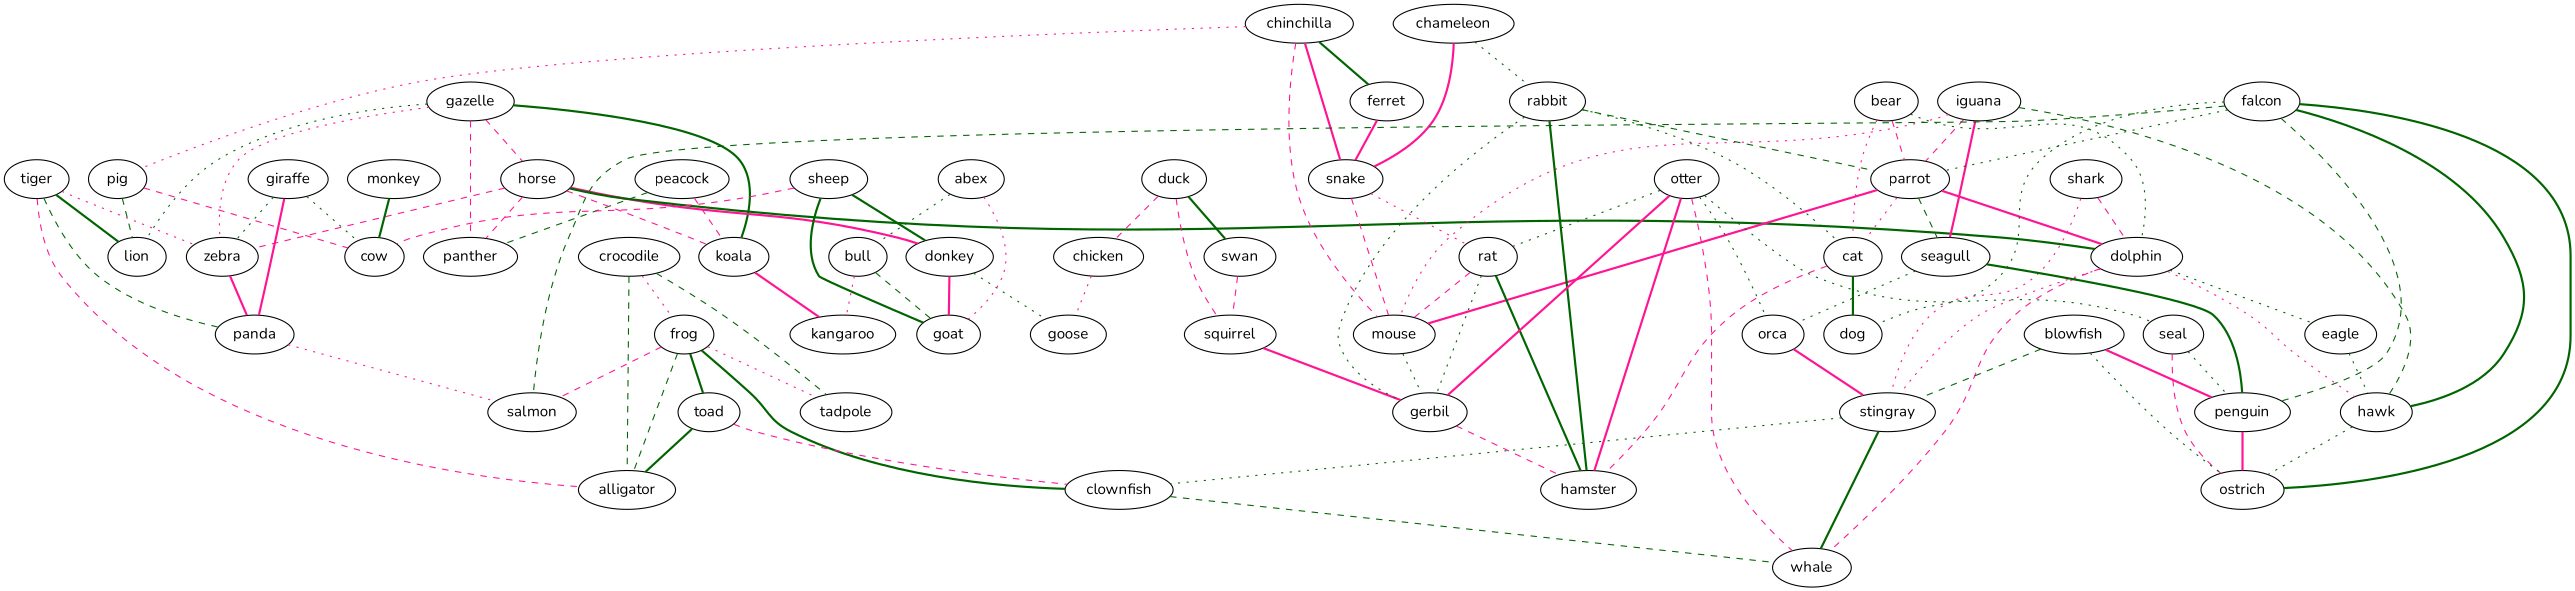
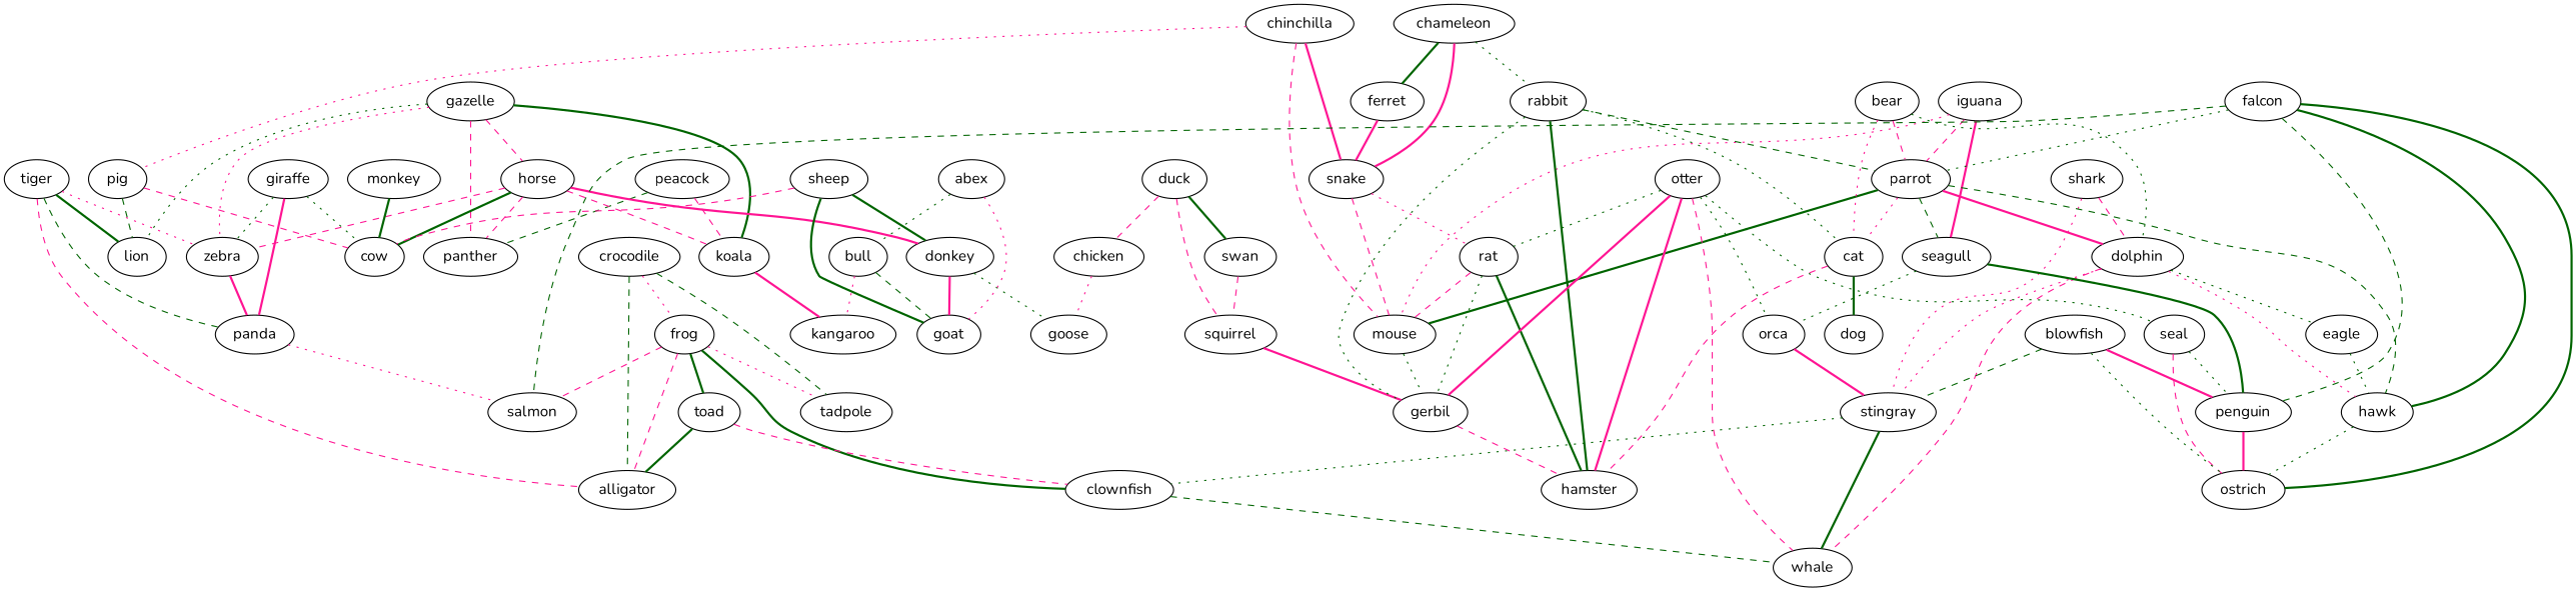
  strict graph {
    fontname=Nunito
    node [fontname=Nunito]
    edge [color=deeppink fontname=Nunito style=dashed weight=1]
    peacock
    panther
    koala
    kangaroo
    gazelle
    horse
    lion
    zebra
    donkey
    cow
    panda
    shark
    dolphin
    stingray
    hawk
    whale
    eagle
    clownfish
    abex
    bull
    goat
    crocodile
    frog
    tadpole
    alligator
    toad
    salmon
    mouse
    gerbil
    duck
    chicken
    swan
    squirrel
    goose
    iguana
    parrot
    seagull
    cat
    penguin
    orca
    sheep
    monkey
    chinchilla
    ferret
    snake
    pig
    rat
    hamster
    chameleon
    rabbit
    bear
    dog
    tiger
    giraffe
    falcon
    ostrich
    otter
    seal
    blowfish
    peacock -- panther [color=darkgreen]
    peacock -- koala
    koala -- kangaroo [style=bold]
    gazelle -- panther
    gazelle -- koala [color=darkgreen style=bold]
    gazelle -- horse
    gazelle -- lion [color=darkgreen style=dotted]
    gazelle -- zebra [style=dotted]
    horse -- panther
    horse -- koala
    horse -- zebra
    horse -- donkey [style=bold]
-   horse -- dolphin [color=darkgreen style=bold]
+   horse -- cow [color=darkgreen style=bold]
    zebra -- panda [style=bold]
    donkey -- goat [style=bold]
    donkey -- goose [color=darkgreen style=dotted]
    panda -- salmon [style=dotted]
    shark -- dolphin
    shark -- stingray [style=dotted]
    dolphin -- stingray [style=dotted]
    dolphin -- hawk [style=dotted]
    dolphin -- whale
    dolphin -- eagle [color=darkgreen style=dotted]
    stingray -- whale [color=darkgreen style=bold]
    stingray -- clownfish [color=darkgreen style=dotted]
    hawk -- ostrich [color=darkgreen style=dotted]
    eagle -- hawk [color=darkgreen style=dotted]
    clownfish -- whale [color=darkgreen]
    abex -- bull [color=darkgreen style=dotted]
    abex -- goat [style=dotted]
    bull -- kangaroo [style=dotted]
    bull -- goat [color=darkgreen]
    crocodile -- frog [style=dotted]
    crocodile -- tadpole [color=darkgreen]
    crocodile -- alligator [color=darkgreen]
    frog -- clownfish [color=darkgreen style=bold]
    frog -- tadpole [style=dotted]
-   frog -- alligator [color=darkgreen]
+   frog -- alligator
    frog -- toad [color=darkgreen style=bold]
    frog -- salmon
    toad -- clownfish
    toad -- alligator [color=darkgreen style=bold]
    mouse -- gerbil [color=darkgreen style=dotted]
    gerbil -- hamster
    duck -- chicken
    duck -- swan [color=darkgreen style=bold]
    duck -- squirrel
    chicken -- goose [style=dotted]
    swan -- squirrel
    squirrel -- gerbil [style=bold]
    iguana -- mouse [style=dotted]
    iguana -- parrot
    iguana -- seagull [style=bold]
    parrot -- dolphin [style=bold]
-   iguana -- hawk [color=darkgreen]
-   parrot -- mouse [style=bold]
+   parrot -- hawk [color=darkgreen]
+   parrot -- mouse [color=darkgreen style=bold]
    parrot -- seagull [color=darkgreen]
    parrot -- cat [style=dotted]
    seagull -- penguin [color=darkgreen style=bold]
    seagull -- orca [color=darkgreen style=dotted]
    cat -- hamster
    cat -- dog [color=darkgreen style=bold]
    penguin -- ostrich [style=bold]
    orca -- stingray [style=bold]
    sheep -- donkey [color=darkgreen style=bold]
    sheep -- cow
    sheep -- goat [color=darkgreen style=bold]
    monkey -- cow [color=darkgreen style=bold]
    chinchilla -- mouse
-   chinchilla -- ferret [color=darkgreen style=bold]
+   chameleon -- ferret [color=darkgreen style=bold]
    chinchilla -- snake [style=bold]
    chinchilla -- pig [style=dotted]
    ferret -- snake [style=bold]
    snake -- mouse
    snake -- rat [style=dotted]
    pig -- lion [color=darkgreen]
    pig -- cow
    rat -- mouse
    rat -- gerbil [color=darkgreen style=dotted]
    rat -- hamster [color=darkgreen style=bold]
    chameleon -- snake [style=bold]
    chameleon -- rabbit [color=darkgreen style=dotted]
    rabbit -- gerbil [color=darkgreen style=dotted]
    rabbit -- parrot [color=darkgreen]
    rabbit -- cat [color=darkgreen style=dotted]
    rabbit -- hamster [color=darkgreen style=bold]
    bear -- dolphin [color=darkgreen style=dotted]
    bear -- parrot
    bear -- cat [style=dotted]
    tiger -- lion [color=darkgreen style=bold]
    tiger -- zebra [style=dotted]
    tiger -- panda [color=darkgreen]
    tiger -- alligator
    giraffe -- zebra [color=darkgreen style=dotted]
    giraffe -- cow [color=darkgreen style=dotted]
    giraffe -- panda [style=bold]
    falcon -- hawk [color=darkgreen style=bold]
    falcon -- salmon [color=darkgreen]
    falcon -- parrot [color=darkgreen style=dotted]
    falcon -- penguin [color=darkgreen]
-   falcon -- dog [color=darkgreen style=dotted]
    falcon -- ostrich [color=darkgreen style=bold]
    otter -- whale
    otter -- gerbil [style=bold]
    otter -- orca [color=darkgreen style=dotted]
    otter -- rat [color=darkgreen style=dotted]
    otter -- hamster [style=bold]
    otter -- seal [color=darkgreen style=dotted]
    seal -- penguin [color=darkgreen style=dotted]
    seal -- ostrich
    blowfish -- stingray [color=darkgreen]
    blowfish -- penguin [style=bold]
    blowfish -- ostrich [color=darkgreen style=dotted]
  }
